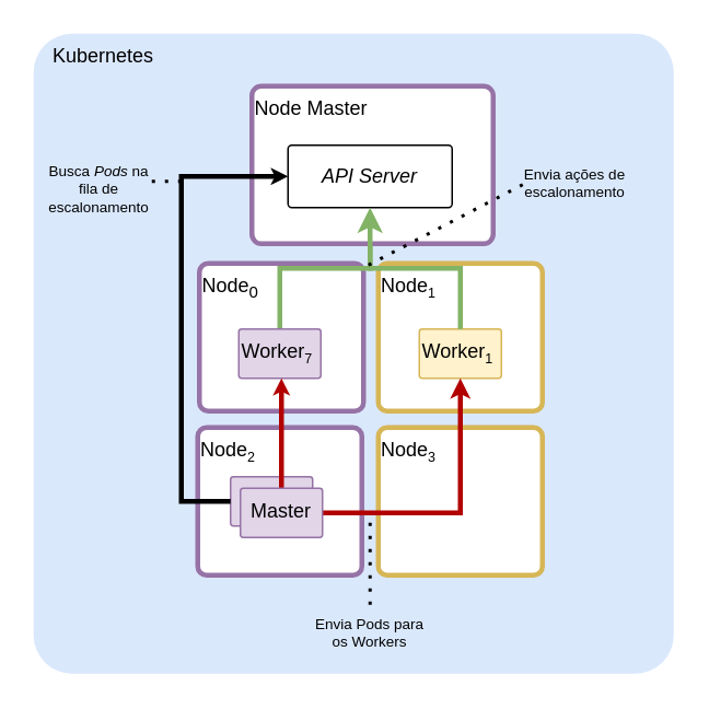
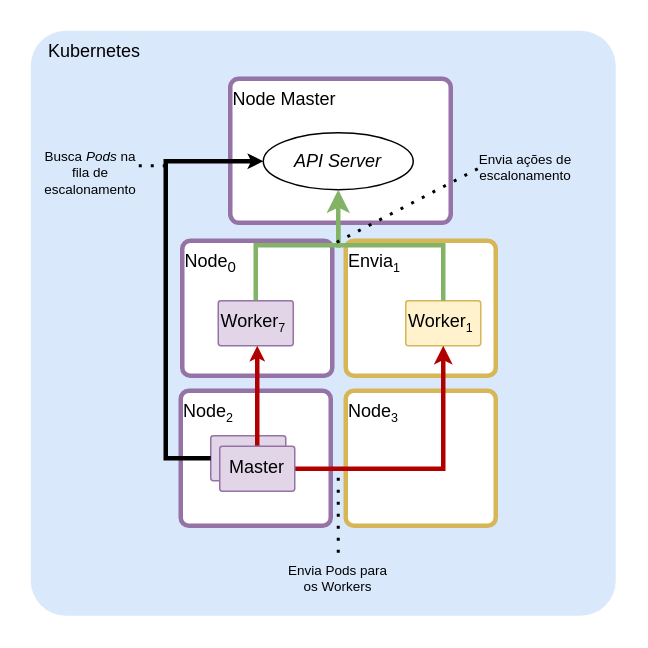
  <mxCell id="0" />
  <mxCell id="1" parent="0" />
  <mxCell id="2" value="&amp;nbsp; &amp;nbsp;Kubernetes" style="rounded=1;whiteSpace=wrap;html=1;arcSize=6;fillColor=#dae8fc;strokeColor=none;verticalAlign=top;align=left;" parent="1" vertex="1"><mxGeometry x="20" y="20" width="390" height="390" as="geometry" /></mxCell>
- <mxCell id="3" value="Node&lt;span style=&quot;font-size: 10px;&quot;&gt;&lt;sub&gt;1&lt;/sub&gt;&lt;/span&gt;" style="rounded=1;whiteSpace=wrap;html=1;arcSize=6;verticalAlign=top;align=left;strokeWidth=3;fillColor=default;strokeColor=#d6b656;" parent="1" vertex="1"><mxGeometry x="230" y="160" width="100" height="90" as="geometry" /></mxCell>
+ <mxCell id="3" value="Envia&lt;span style=&quot;font-size: 10px;&quot;&gt;&lt;sub&gt;1&lt;/sub&gt;&lt;/span&gt;" style="rounded=1;whiteSpace=wrap;html=1;arcSize=6;verticalAlign=top;align=left;strokeWidth=3;fillColor=default;strokeColor=#d6b656;" parent="1" vertex="1"><mxGeometry x="230" y="160" width="100" height="90" as="geometry" /></mxCell>
  <mxCell id="4" value="Node&lt;sub&gt;0&lt;/sub&gt;" style="rounded=1;whiteSpace=wrap;html=1;arcSize=6;strokeColor=#9673a6;verticalAlign=top;align=left;fillColor=default;strokeWidth=3;" parent="1" vertex="1"><mxGeometry x="121" y="160" width="100" height="90" as="geometry" /></mxCell>
  <mxCell id="5" style="edgeStyle=orthogonalEdgeStyle;rounded=0;orthogonalLoop=1;jettySize=auto;html=1;exitX=0.5;exitY=0;exitDx=0;exitDy=0;entryX=0.5;entryY=1;entryDx=0;entryDy=0;strokeWidth=3;fillColor=#d5e8d4;strokeColor=#82b366;" parent="1" source="6" target="19" edge="1"><mxGeometry relative="1" as="geometry" /></mxCell>
  <mxCell id="6" value="Worker&lt;span style=&quot;font-size: 10px;&quot;&gt;&lt;sub&gt;7&lt;/sub&gt;&lt;/span&gt;" style="rounded=1;whiteSpace=wrap;html=1;arcSize=6;strokeColor=#9673a6;verticalAlign=top;align=left;fillColor=#e1d5e7;" parent="1" vertex="1"><mxGeometry x="145" y="200" width="50" height="30" as="geometry" /></mxCell>
- <mxCell id="7" value="Worker&lt;span style=&quot;font-size: 10px;&quot;&gt;&lt;sub&gt;1&lt;/sub&gt;&lt;/span&gt;" style="rounded=1;whiteSpace=wrap;html=1;arcSize=6;strokeColor=#d6b656;verticalAlign=top;align=left;fillColor=#fff2cc;" parent="1" vertex="1"><mxGeometry x="255" y="200" width="50" height="30" as="geometry" /></mxCell>
+ <mxCell id="7" value="Worker&lt;span style=&quot;font-size: 10px;&quot;&gt;&lt;sub&gt;1&lt;/sub&gt;&lt;/span&gt;" style="rounded=1;whiteSpace=wrap;html=1;arcSize=6;strokeColor=#d6b656;verticalAlign=top;align=left;fillColor=#fff2cc;" parent="1" vertex="1"><mxGeometry x="270" y="200" width="50" height="30" as="geometry" /></mxCell>
  <mxCell id="8" value="Node&lt;span style=&quot;font-size: 10px;&quot;&gt;&lt;sub&gt;3&lt;/sub&gt;&lt;/span&gt;" style="rounded=1;whiteSpace=wrap;html=1;arcSize=6;strokeColor=#d6b656;verticalAlign=top;align=left;fillColor=default;strokeWidth=3;" parent="1" vertex="1"><mxGeometry x="230" y="260" width="100" height="90" as="geometry" /></mxCell>
  <mxCell id="9" value="Node&lt;span style=&quot;font-size: 10px;&quot;&gt;&lt;sub&gt;2&lt;/sub&gt;&lt;/span&gt;" style="rounded=1;whiteSpace=wrap;html=1;arcSize=6;strokeColor=#9673a6;verticalAlign=top;align=left;strokeWidth=3;fillColor=default;" parent="1" vertex="1"><mxGeometry x="120" y="260" width="100" height="90" as="geometry" /></mxCell>
  <mxCell id="10" value="Master" style="rounded=1;whiteSpace=wrap;html=1;arcSize=6;strokeColor=#9673a6;verticalAlign=top;align=center;fillColor=#e1d5e7;" parent="1" vertex="1"><mxGeometry x="140" y="290" width="50" height="30" as="geometry" /></mxCell>
  <mxCell id="11" style="edgeStyle=orthogonalEdgeStyle;rounded=0;orthogonalLoop=1;jettySize=auto;html=1;exitX=0.5;exitY=0;exitDx=0;exitDy=0;startArrow=none;startFill=0;endArrow=classic;endFill=1;strokeWidth=3;endSize=1;fillColor=#e51400;strokeColor=#B20000;" parent="1" source="13" edge="1"><mxGeometry relative="1" as="geometry"><mxPoint x="171" y="230" as="targetPoint" /><Array as="points"><mxPoint x="171" y="230" /></Array></mxGeometry></mxCell>
  <mxCell id="12" style="edgeStyle=orthogonalEdgeStyle;rounded=0;orthogonalLoop=1;jettySize=auto;html=1;exitX=1;exitY=0.5;exitDx=0;exitDy=0;entryX=0.5;entryY=1;entryDx=0;entryDy=0;strokeWidth=3;fillColor=#f8cecc;strokeColor=#B20000;endSize=3;startSize=3;" parent="1" source="13" target="7" edge="1"><mxGeometry relative="1" as="geometry" /></mxCell>
  <mxCell id="13" value="Master" style="rounded=1;whiteSpace=wrap;html=1;arcSize=6;strokeColor=#9673a6;verticalAlign=top;align=center;fillColor=#e1d5e7;" parent="1" vertex="1"><mxGeometry x="146" y="297" width="50" height="30" as="geometry" /></mxCell>
  <mxCell id="14" value="" style="endArrow=none;dashed=1;html=1;dashPattern=1 3;strokeWidth=2;rounded=0;fontSize=9;startSize=1;" parent="1" edge="1"><mxGeometry width="50" height="50" relative="1" as="geometry"><mxPoint x="225" y="368" as="sourcePoint" /><mxPoint x="225" y="312" as="targetPoint" /></mxGeometry></mxCell>
  <mxCell id="15" value="Envia Pods para os Workers" style="text;html=1;strokeColor=none;fillColor=none;align=center;verticalAlign=middle;whiteSpace=wrap;rounded=0;labelBackgroundColor=none;fontSize=9;" parent="1" vertex="1"><mxGeometry x="190" y="370" width="70" height="30" as="geometry" /></mxCell>
  <mxCell id="16" value="" style="endArrow=none;dashed=1;html=1;dashPattern=1 3;strokeWidth=2;rounded=0;fontSize=9;startSize=1;endSize=1;" parent="1" edge="1"><mxGeometry width="50" height="50" relative="1" as="geometry"><mxPoint x="110" y="110" as="sourcePoint" /><mxPoint x="89" y="110" as="targetPoint" /></mxGeometry></mxCell>
  <mxCell id="17" value="Busca &lt;i&gt;Pods &lt;/i&gt;na fila de escalonamento" style="text;html=1;strokeColor=none;fillColor=none;align=center;verticalAlign=middle;whiteSpace=wrap;rounded=0;labelBackgroundColor=none;fontSize=9;" parent="1" vertex="1"><mxGeometry x="30" y="100" width="60" height="30" as="geometry" /></mxCell>
  <mxCell id="18" value="Node Master" style="rounded=1;whiteSpace=wrap;html=1;arcSize=6;strokeColor=#9673a6;verticalAlign=top;align=left;fillColor=default;strokeWidth=3;" parent="1" vertex="1"><mxGeometry x="153" y="52" width="147" height="96" as="geometry" /></mxCell>
- <mxCell id="19" value="&lt;i&gt;API Server&lt;/i&gt;" style="rounded=1;whiteSpace=wrap;html=1;arcSize=6;strokeColor=default;" parent="1" vertex="1"><mxGeometry x="175" y="88" width="100" height="38" as="geometry" /></mxCell>
+ <mxCell id="19" value="&lt;i&gt;API Server&lt;/i&gt;" style="ellipse;whiteSpace=wrap;html=1;arcSize=6;strokeColor=default;" parent="1" vertex="1"><mxGeometry x="175" y="88" width="100" height="38" as="geometry" /></mxCell>
  <mxCell id="20" value="Envia ações de escalonamento" style="text;html=1;strokeColor=none;fillColor=none;align=center;verticalAlign=middle;whiteSpace=wrap;rounded=0;labelBackgroundColor=none;fontSize=9;" parent="1" vertex="1"><mxGeometry x="310" y="96" width="80" height="30" as="geometry" /></mxCell>
  <mxCell id="21" style="edgeStyle=none;rounded=0;orthogonalLoop=1;jettySize=auto;html=1;exitX=0;exitY=0.5;exitDx=0;exitDy=0;entryX=0;entryY=0.5;entryDx=0;entryDy=0;fontSize=9;startArrow=none;startFill=0;endArrow=classic;endFill=1;startSize=1;strokeWidth=3;endSize=1;" parent="1" source="10" target="19" edge="1"><mxGeometry relative="1" as="geometry"><Array as="points"><mxPoint x="110" y="305" /><mxPoint x="110" y="107" /></Array></mxGeometry></mxCell>
  <mxCell id="22" style="edgeStyle=orthogonalEdgeStyle;rounded=0;orthogonalLoop=1;jettySize=auto;html=1;exitX=0.5;exitY=0;exitDx=0;exitDy=0;entryX=0.5;entryY=1;entryDx=0;entryDy=0;strokeWidth=3;fillColor=#d5e8d4;strokeColor=#82b366;" parent="1" source="7" target="19" edge="1"><mxGeometry relative="1" as="geometry" /></mxCell>
  <mxCell id="23" value="" style="endArrow=none;dashed=1;html=1;dashPattern=1 3;strokeWidth=2;rounded=0;fontSize=9;startSize=1;" parent="1" edge="1"><mxGeometry width="50" height="50" relative="1" as="geometry"><mxPoint x="224" y="161" as="sourcePoint" /><mxPoint x="318" y="112" as="targetPoint" /></mxGeometry></mxCell>
